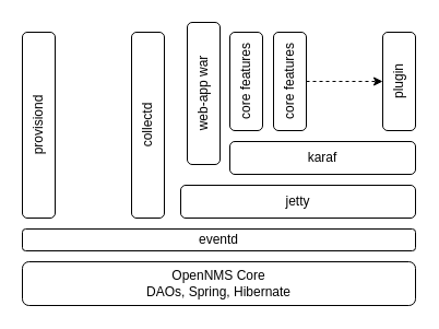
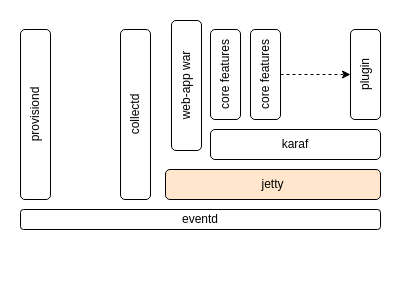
  <mxCell id="0" />
  <mxCell id="1" parent="0" />
- <mxCell id="2" value="OpenNMS Core&lt;div&gt;DAOs, Spring, Hibernate&lt;/div&gt;" style="rounded=1;whiteSpace=wrap;html=1;" vertex="1" parent="1"><mxGeometry x="20" y="239" width="360" height="40" as="geometry" /></mxCell>
- <mxCell id="3" value="jetty" style="rounded=1;whiteSpace=wrap;html=1;" vertex="1" parent="1"><mxGeometry x="165" y="169" width="215" height="30" as="geometry" /></mxCell>
+ <mxCell id="3" value="jetty" style="rounded=1;whiteSpace=wrap;html=1;fillColor=#ffe6cc;" vertex="1" parent="1"><mxGeometry x="165" y="169" width="215" height="30" as="geometry" /></mxCell>
  <mxCell id="4" value="karaf" style="rounded=1;whiteSpace=wrap;html=1;" vertex="1" parent="1"><mxGeometry x="210" y="129" width="170" height="30" as="geometry" /></mxCell>
  <mxCell id="5" value="provisiond" style="rounded=1;whiteSpace=wrap;html=1;horizontal=0;" vertex="1" parent="1"><mxGeometry x="20" y="29" width="30" height="170" as="geometry" /></mxCell>
  <mxCell id="6" value="collectd" style="rounded=1;whiteSpace=wrap;html=1;horizontal=0;" vertex="1" parent="1"><mxGeometry x="120" y="29" width="30" height="170" as="geometry" /></mxCell>
  <mxCell id="7" value="eventd" style="rounded=1;whiteSpace=wrap;html=1;" vertex="1" parent="1"><mxGeometry x="20" y="209" width="360" height="20" as="geometry" /></mxCell>
  <mxCell id="8" value="web-app war" style="rounded=1;whiteSpace=wrap;html=1;horizontal=0;" vertex="1" parent="1"><mxGeometry x="171" y="20" width="30" height="130" as="geometry" /></mxCell>
  <mxCell id="9" value="core features" style="rounded=1;whiteSpace=wrap;html=1;horizontal=0;" vertex="1" parent="1"><mxGeometry x="210" y="29" width="30" height="90" as="geometry" /></mxCell>
  <mxCell id="10" style="edgeStyle=orthogonalEdgeStyle;rounded=0;orthogonalLoop=1;jettySize=auto;html=1;entryX=0;entryY=0.5;entryDx=0;entryDy=0;dashed=1;" edge="1" parent="1" source="11" target="12"><mxGeometry relative="1" as="geometry" /></mxCell>
  <mxCell id="11" value="core features" style="rounded=1;whiteSpace=wrap;html=1;horizontal=0;" vertex="1" parent="1"><mxGeometry x="250" y="29" width="30" height="90" as="geometry" /></mxCell>
  <mxCell id="12" value="plugin" style="rounded=1;whiteSpace=wrap;html=1;horizontal=0;" vertex="1" parent="1"><mxGeometry x="350" y="29" width="30" height="90" as="geometry" /></mxCell>
